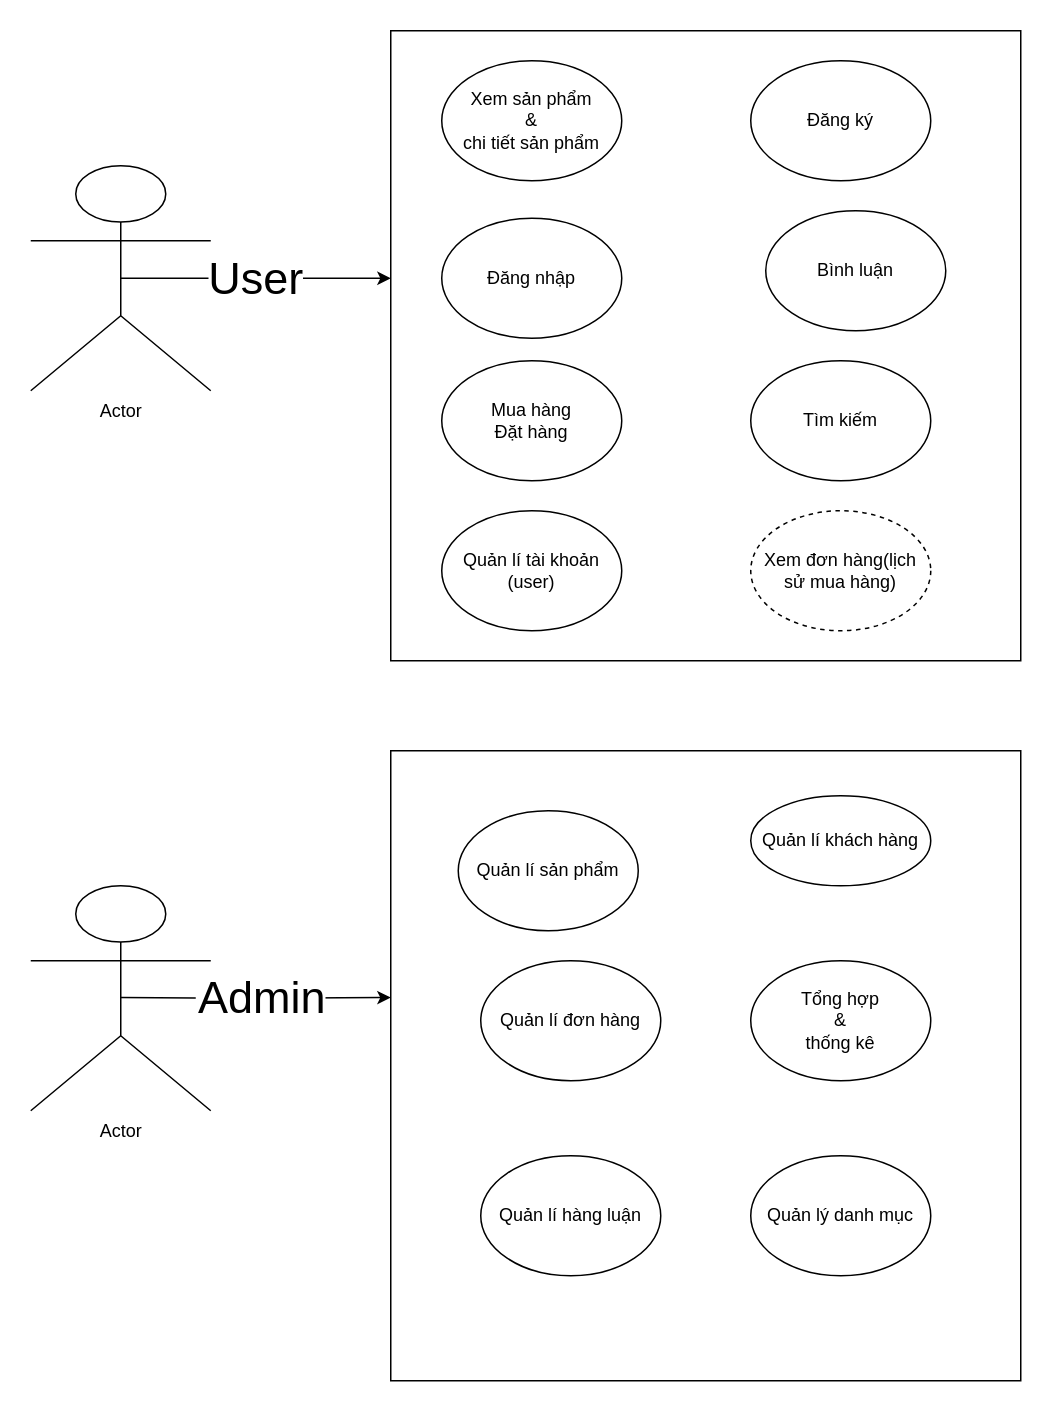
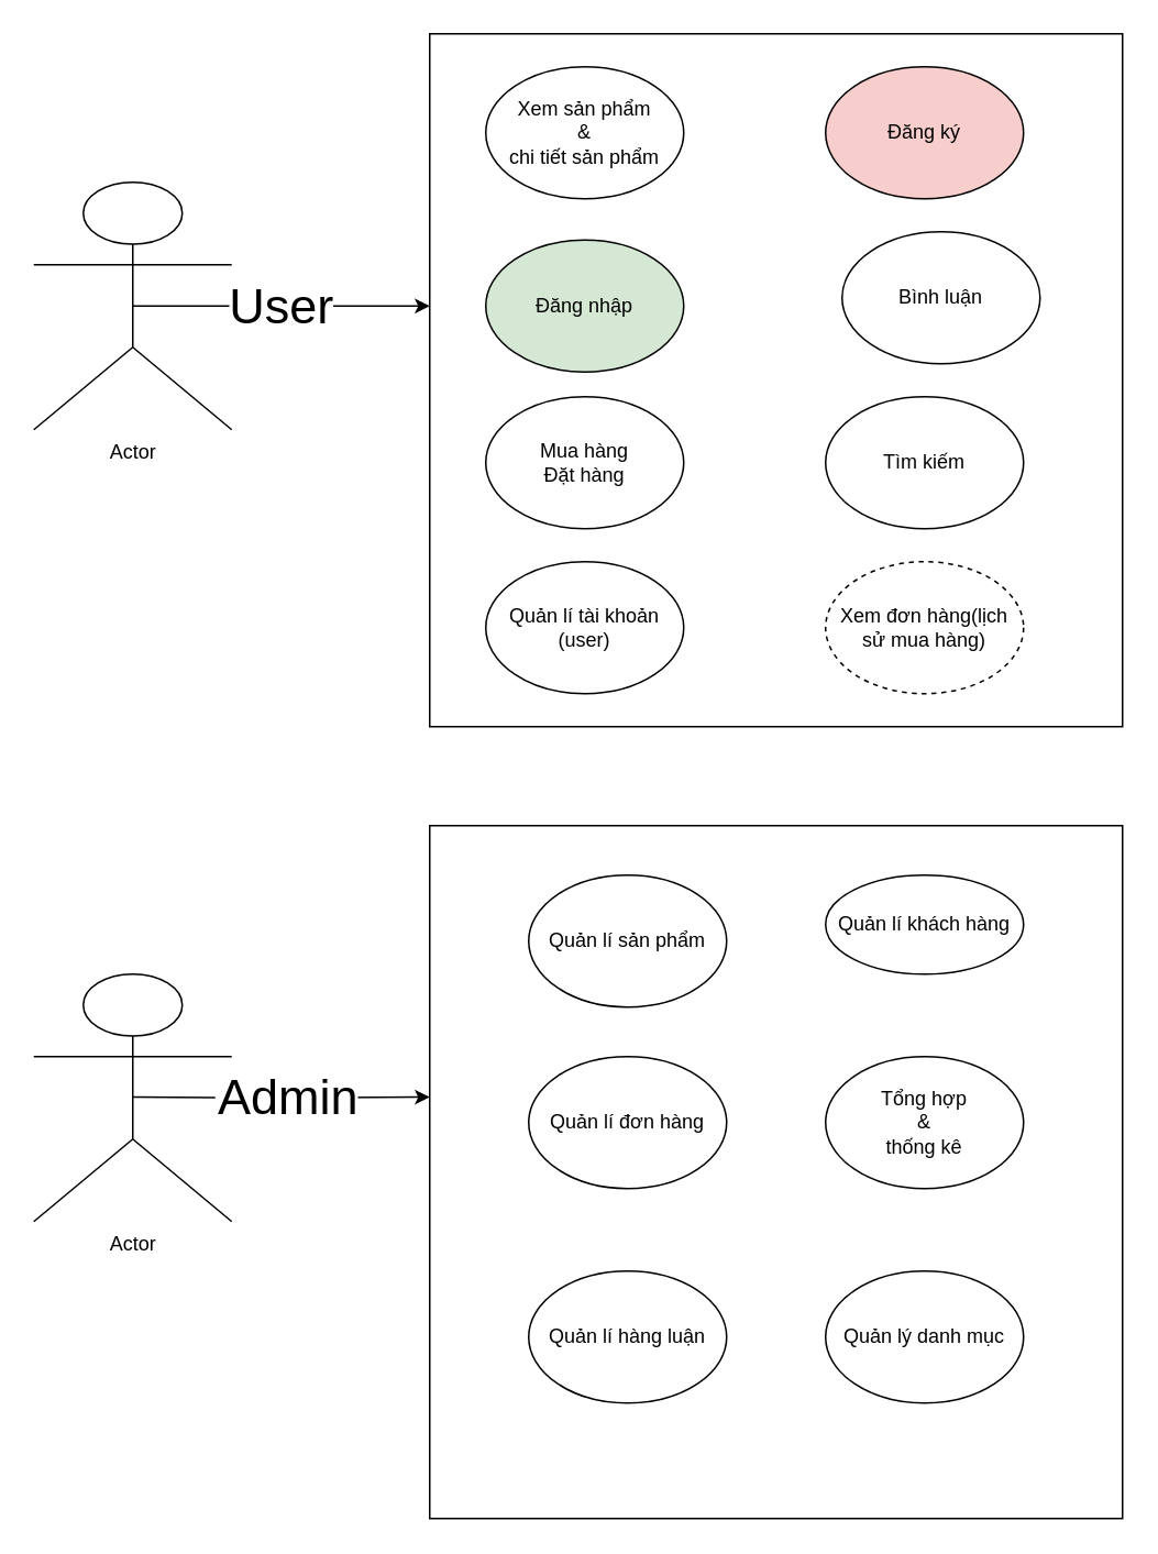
  <mxCell id="0" />
  <mxCell id="1" parent="0" />
  <mxCell id="2" value="Actor" style="shape=umlActor;verticalLabelPosition=bottom;verticalAlign=top;html=1;outlineConnect=0;" vertex="1" parent="1"><mxGeometry x="20" y="110" width="120" height="150" as="geometry" /></mxCell>
  <mxCell id="3" value="Actor" style="shape=umlActor;verticalLabelPosition=bottom;verticalAlign=top;html=1;outlineConnect=0;" vertex="1" parent="1"><mxGeometry x="20" y="590" width="120" height="150" as="geometry" /></mxCell>
  <mxCell id="4" value="User" style="endArrow=classic;html=1;rounded=0;exitX=0.5;exitY=0.5;exitDx=0;exitDy=0;exitPerimeter=0;fontSize=30;" edge="1" parent="1" source="2"><mxGeometry width="50" height="50" relative="1" as="geometry"><mxPoint x="330" y="450" as="sourcePoint" /><mxPoint x="260" y="185" as="targetPoint" /><Array as="points"><mxPoint x="170" y="185" /></Array></mxGeometry></mxCell>
  <mxCell id="5" value="" style="endArrow=classic;html=1;rounded=0;exitX=0.5;exitY=0.5;exitDx=0;exitDy=0;exitPerimeter=0;startArrow=none;" edge="1" parent="1" source="22"><mxGeometry width="50" height="50" relative="1" as="geometry"><mxPoint x="80" y="664.5" as="sourcePoint" /><mxPoint x="260" y="664.5" as="targetPoint" /></mxGeometry></mxCell>
  <mxCell id="6" value="&lt;span style=&quot;color: rgba(0 , 0 , 0 , 0) ; font-family: monospace ; font-size: 0px&quot;&gt;%3CmxGraphModel%3E%3Croot%3E%3CmxCell%20id%3D%220%22%2F%3E%3CmxCell%20id%3D%221%22%20parent%3D%220%22%2F%3E%3CmxCell%20id%3D%222%22%20value%3D%22%22%20style%3D%22ellipse%3BwhiteSpace%3Dwrap%3Bhtml%3D1%3B%22%20vertex%3D%221%22%20parent%3D%221%22%3E%3CmxGeometry%20x%3D%22354%22%20y%3D%2220%22%20width%3D%22120%22%20height%3D%2280%22%20as%3D%22geometry%22%2F%3E%3C%2FmxCell%3E%3C%2Froot%3E%3C%2FmxGraphModel%3E&lt;/span&gt;" style="whiteSpace=wrap;html=1;aspect=fixed;" vertex="1" parent="1"><mxGeometry x="260" width="420" height="420" as="geometry" y="20" /></mxCell>
  <mxCell id="7" value="" style="whiteSpace=wrap;html=1;aspect=fixed;" vertex="1" parent="1"><mxGeometry x="260" y="500" width="420" height="420" as="geometry" /></mxCell>
  <mxCell id="8" value="Xem sản phẩm&lt;br&gt;&amp;amp;&lt;br&gt;chi tiết sản phẩm" style="ellipse;whiteSpace=wrap;html=1;" vertex="1" parent="1"><mxGeometry x="294" y="40" width="120" height="80" as="geometry" /></mxCell>
- <mxCell id="9" value="Đăng nhập" style="ellipse;whiteSpace=wrap;html=1;" vertex="1" parent="1"><mxGeometry x="294" y="145" width="120" height="80" as="geometry" /></mxCell>
+ <mxCell id="9" value="Đăng nhập" style="ellipse;whiteSpace=wrap;html=1;fillColor=#d5e8d4;" vertex="1" parent="1"><mxGeometry x="294" y="145" width="120" height="80" as="geometry" /></mxCell>
  <mxCell id="10" value="Mua hàng&lt;br&gt;Đặt hàng" style="ellipse;whiteSpace=wrap;html=1;" vertex="1" parent="1"><mxGeometry x="294" y="240" width="120" height="80" as="geometry" /></mxCell>
  <mxCell id="11" value="Quản lí tài khoản (user)" style="ellipse;whiteSpace=wrap;html=1;" vertex="1" parent="1"><mxGeometry x="294" y="340" width="120" height="80" as="geometry" /></mxCell>
- <mxCell id="12" value="Đăng ký" style="ellipse;whiteSpace=wrap;html=1;" vertex="1" parent="1"><mxGeometry x="500" y="40" width="120" height="80" as="geometry" /></mxCell>
+ <mxCell id="12" value="Đăng ký" style="ellipse;whiteSpace=wrap;html=1;fillColor=#f8cecc;" vertex="1" parent="1"><mxGeometry x="500" y="40" width="120" height="80" as="geometry" /></mxCell>
  <mxCell id="13" value="Bình luận" style="ellipse;whiteSpace=wrap;html=1;" vertex="1" parent="1"><mxGeometry x="510" y="140" width="120" height="80" as="geometry" /></mxCell>
  <mxCell id="14" value="Tìm kiếm" style="ellipse;whiteSpace=wrap;html=1;" vertex="1" parent="1"><mxGeometry x="500" y="240" width="120" height="80" as="geometry" /></mxCell>
  <mxCell id="15" value="Xem đơn hàng(lịch sử mua hàng)" style="ellipse;whiteSpace=wrap;html=1;dashed=1;" vertex="1" parent="1"><mxGeometry x="500" y="340" width="120" height="80" as="geometry" /></mxCell>
- <mxCell id="16" value="Quản lí sản phẩm" style="ellipse;whiteSpace=wrap;html=1;" vertex="1" parent="1"><mxGeometry x="305" y="540" width="120" height="80" as="geometry" /></mxCell>
+ <mxCell id="16" value="Quản lí sản phẩm" style="ellipse;whiteSpace=wrap;html=1;" vertex="1" parent="1"><mxGeometry x="320" y="530" width="120" height="80" as="geometry" /></mxCell>
  <mxCell id="17" value="Quản lí đơn hàng" style="ellipse;whiteSpace=wrap;html=1;" vertex="1" parent="1"><mxGeometry x="320" y="640" width="120" height="80" as="geometry" /></mxCell>
  <mxCell id="18" value="Quản lí hàng luận" style="ellipse;whiteSpace=wrap;html=1;" vertex="1" parent="1"><mxGeometry x="320" y="770" width="120" height="80" as="geometry" /></mxCell>
  <mxCell id="19" value="Quản lí khách hàng" style="ellipse;whiteSpace=wrap;html=1;" vertex="1" parent="1"><mxGeometry x="500" y="530" width="120" height="60" as="geometry" /></mxCell>
  <mxCell id="20" value="Tổng hợp&lt;br&gt;&amp;amp;&lt;br&gt;thống kê" style="ellipse;whiteSpace=wrap;html=1;" vertex="1" parent="1"><mxGeometry x="500" y="640" width="120" height="80" as="geometry" /></mxCell>
  <mxCell id="21" value="Quản lý danh mục" style="ellipse;whiteSpace=wrap;html=1;" vertex="1" parent="1"><mxGeometry x="500" y="770" width="120" height="80" as="geometry" /></mxCell>
  <mxCell id="22" value="&lt;span style=&quot;color: rgb(0 , 0 , 0) ; font-family: &amp;#34;helvetica&amp;#34; ; font-size: 30px ; font-style: normal ; font-weight: 400 ; letter-spacing: normal ; text-align: center ; text-indent: 0px ; text-transform: none ; word-spacing: 0px ; background-color: rgb(255 , 255 , 255) ; display: inline ; float: none&quot;&gt;Admin&lt;/span&gt;" style="text;whiteSpace=wrap;html=1;fontSize=30;" vertex="1" parent="1"><mxGeometry x="130" y="640" width="90" height="50" as="geometry" /></mxCell>
  <mxCell id="23" value="" style="endArrow=none;html=1;rounded=0;exitX=0.5;exitY=0.5;exitDx=0;exitDy=0;exitPerimeter=0;" edge="1" parent="1" target="22"><mxGeometry width="50" height="50" relative="1" as="geometry"><mxPoint x="80" y="664.5" as="sourcePoint" /><mxPoint x="260" y="664.5" as="targetPoint" /></mxGeometry></mxCell>
